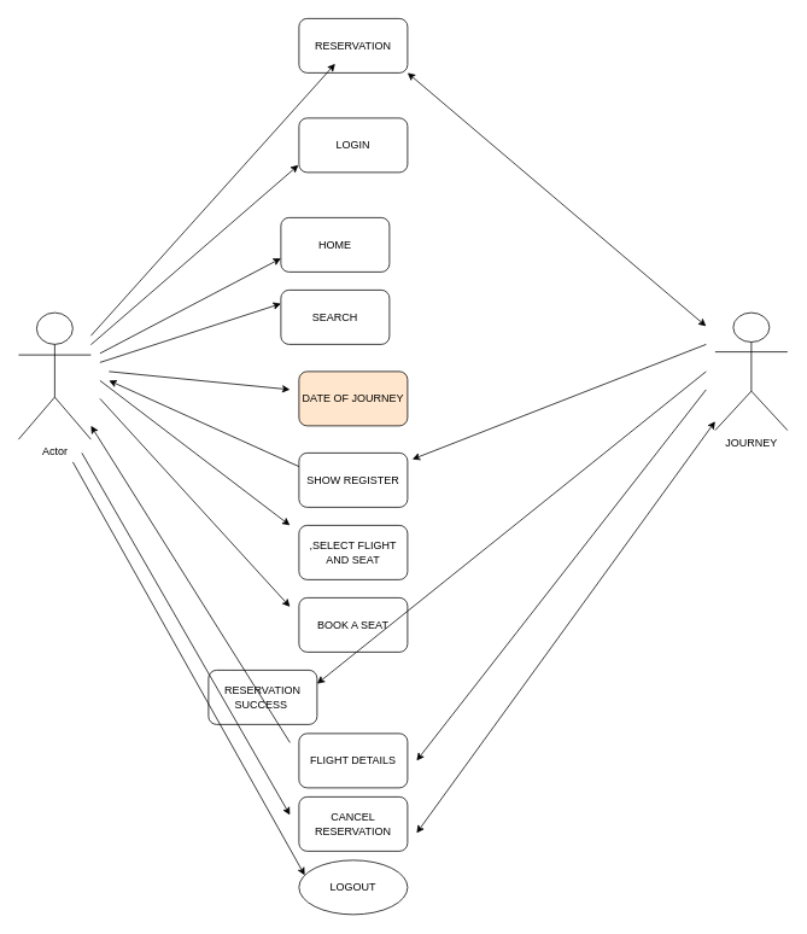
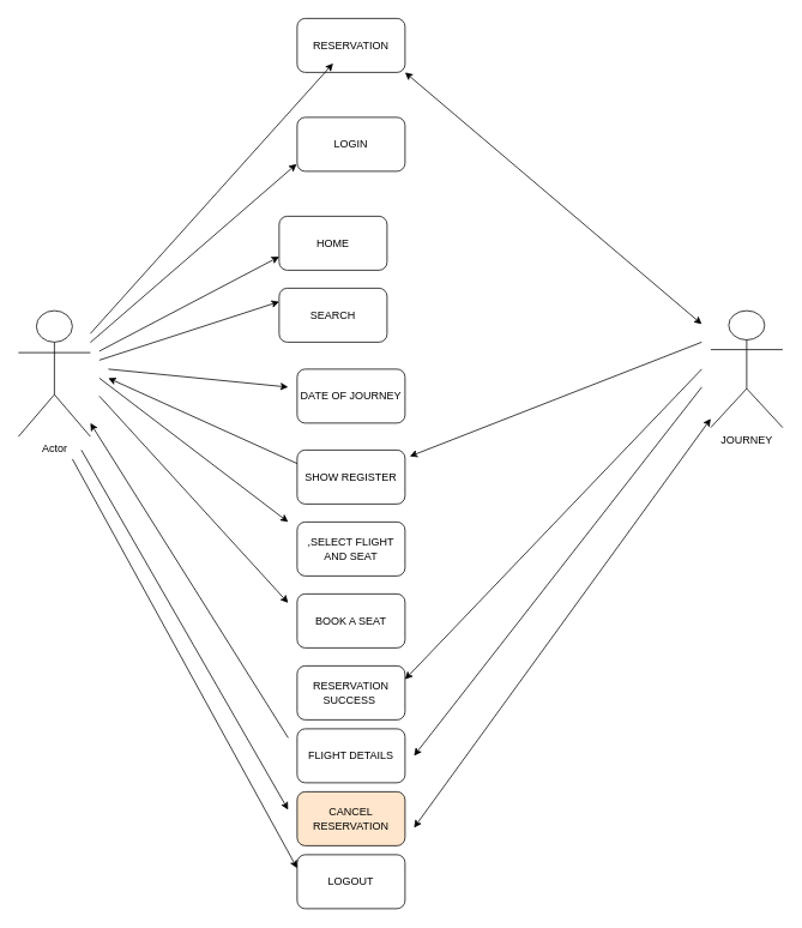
  <mxCell id="0" />
  <mxCell id="1" parent="0" />
  <mxCell id="2" value="Actor" style="shape=umlActor;verticalLabelPosition=bottom;verticalAlign=top;html=1;outlineConnect=0;" vertex="1" parent="1"><mxGeometry x="20" y="345" width="80" height="140" as="geometry" /></mxCell>
  <mxCell id="3" value="RESERVATION" style="rounded=1;whiteSpace=wrap;html=1;" vertex="1" parent="1"><mxGeometry x="330" y="20" width="120" height="60" as="geometry" /></mxCell>
  <mxCell id="4" value="LOGIN" style="text;html=1;strokeColor=none;fillColor=none;align=center;verticalAlign=middle;whiteSpace=wrap;rounded=0;" vertex="1" parent="1"><mxGeometry x="360" y="145" width="60" height="30" as="geometry" /></mxCell>
  <mxCell id="5" value="LOGIN" style="text;html=1;strokeColor=none;fillColor=none;align=center;verticalAlign=middle;whiteSpace=wrap;rounded=0;" vertex="1" parent="1"><mxGeometry x="360" y="140" width="60" height="30" as="geometry" /></mxCell>
  <mxCell id="6" value="LOGIN" style="rounded=1;whiteSpace=wrap;html=1;" vertex="1" parent="1"><mxGeometry x="330" y="130" width="120" height="60" as="geometry" /></mxCell>
  <mxCell id="7" value="HOME" style="rounded=1;whiteSpace=wrap;html=1;" vertex="1" parent="1"><mxGeometry x="310" y="240" width="120" height="60" as="geometry" /></mxCell>
  <mxCell id="8" value="JOURNEY" style="shape=umlActor;verticalLabelPosition=bottom;verticalAlign=top;html=1;outlineConnect=0;" vertex="1" parent="1"><mxGeometry x="790" y="345" width="80" height="130" as="geometry" /></mxCell>
  <mxCell id="9" value="SEARCH" style="rounded=1;whiteSpace=wrap;html=1;" vertex="1" parent="1"><mxGeometry x="310" y="320" width="120" height="60" as="geometry" /></mxCell>
- <mxCell id="10" value="DATE OF JOURNEY" style="rounded=1;whiteSpace=wrap;html=1;fillColor=#ffe6cc;" vertex="1" parent="1"><mxGeometry x="330" y="410" width="120" height="60" as="geometry" /></mxCell>
+ <mxCell id="10" value="DATE OF JOURNEY" style="rounded=1;whiteSpace=wrap;html=1;" vertex="1" parent="1"><mxGeometry x="330" y="410" width="120" height="60" as="geometry" /></mxCell>
  <mxCell id="11" value="SHOW REGISTER" style="rounded=1;whiteSpace=wrap;html=1;" vertex="1" parent="1"><mxGeometry x="330" y="500" width="120" height="60" as="geometry" /></mxCell>
  <mxCell id="12" value=",SELECT FLIGHT AND SEAT" style="rounded=1;whiteSpace=wrap;html=1;" vertex="1" parent="1"><mxGeometry x="330" y="580" width="120" height="60" as="geometry" /></mxCell>
  <mxCell id="13" value="BOOK A SEAT" style="rounded=1;whiteSpace=wrap;html=1;" vertex="1" parent="1"><mxGeometry x="330" y="660" width="120" height="60" as="geometry" /></mxCell>
- <mxCell id="14" value="RESERVATION SUCCESS&amp;nbsp;" style="rounded=1;whiteSpace=wrap;html=1;" vertex="1" parent="1"><mxGeometry x="230" y="740" width="120" height="60" as="geometry" /></mxCell>
- <mxCell id="15" value="CANCEL RESERVATION" style="rounded=1;whiteSpace=wrap;html=1;" vertex="1" parent="1"><mxGeometry x="330" y="880" width="120" height="60" as="geometry" /></mxCell>
+ <mxCell id="14" value="RESERVATION SUCCESS&amp;nbsp;" style="rounded=1;whiteSpace=wrap;html=1;" vertex="1" parent="1"><mxGeometry x="330" y="740" width="120" height="60" as="geometry" /></mxCell>
+ <mxCell id="15" value="CANCEL RESERVATION" style="rounded=1;whiteSpace=wrap;html=1;fillColor=#ffe6cc;" vertex="1" parent="1"><mxGeometry x="330" y="880" width="120" height="60" as="geometry" /></mxCell>
  <mxCell id="16" value="FLIGHT DETAILS" style="rounded=1;whiteSpace=wrap;html=1;" vertex="1" parent="1"><mxGeometry x="330" y="810" width="120" height="60" as="geometry" /></mxCell>
- <mxCell id="17" value="LOGOUT" style="ellipse;whiteSpace=wrap;html=1;" vertex="1" parent="1"><mxGeometry x="330" y="950" width="120" height="60" as="geometry" /></mxCell>
+ <mxCell id="17" value="LOGOUT" style="rounded=1;whiteSpace=wrap;html=1;" vertex="1" parent="1"><mxGeometry x="330" y="950" width="120" height="60" as="geometry" /></mxCell>
  <mxCell id="18" value="" style="endArrow=classic;html=1;rounded=0;" edge="1" parent="1" source="2"><mxGeometry width="50" height="50" relative="1" as="geometry"><mxPoint x="320" y="120" as="sourcePoint" /><mxPoint x="370" y="70" as="targetPoint" /></mxGeometry></mxCell>
  <mxCell id="19" value="" style="endArrow=classic;html=1;rounded=0;entryX=-0.005;entryY=0.865;entryDx=0;entryDy=0;entryPerimeter=0;" edge="1" parent="1" source="2" target="6"><mxGeometry width="50" height="50" relative="1" as="geometry"><mxPoint x="460" y="280" as="sourcePoint" /><mxPoint x="190" y="380" as="targetPoint" /></mxGeometry></mxCell>
  <mxCell id="20" value="" style="endArrow=classic;startArrow=classic;html=1;rounded=0;entryX=1;entryY=1;entryDx=0;entryDy=0;" edge="1" parent="1" target="3"><mxGeometry width="50" height="50" relative="1" as="geometry"><mxPoint x="780" y="360" as="sourcePoint" /><mxPoint x="480" y="100" as="targetPoint" /></mxGeometry></mxCell>
  <mxCell id="21" value="" style="endArrow=classic;html=1;rounded=0;entryX=0;entryY=0.75;entryDx=0;entryDy=0;" edge="1" parent="1" target="7"><mxGeometry width="50" height="50" relative="1" as="geometry"><mxPoint x="110" y="390" as="sourcePoint" /><mxPoint x="510" y="260" as="targetPoint" /></mxGeometry></mxCell>
  <mxCell id="22" value="" style="endArrow=classic;html=1;rounded=0;entryX=0;entryY=0.25;entryDx=0;entryDy=0;" edge="1" parent="1" target="9"><mxGeometry width="50" height="50" relative="1" as="geometry"><mxPoint x="110" y="400" as="sourcePoint" /><mxPoint x="510" y="320" as="targetPoint" /></mxGeometry></mxCell>
  <mxCell id="23" value="" style="endArrow=classic;html=1;rounded=0;entryX=1.044;entryY=0.117;entryDx=0;entryDy=0;entryPerimeter=0;" edge="1" parent="1" target="11"><mxGeometry width="50" height="50" relative="1" as="geometry"><mxPoint x="780" y="380" as="sourcePoint" /><mxPoint x="510" y="320" as="targetPoint" /><Array as="points" /></mxGeometry></mxCell>
  <mxCell id="24" value="" style="endArrow=classic;html=1;rounded=0;" edge="1" parent="1"><mxGeometry width="50" height="50" relative="1" as="geometry"><mxPoint x="110" y="420" as="sourcePoint" /><mxPoint x="320" y="580" as="targetPoint" /></mxGeometry></mxCell>
  <mxCell id="25" value="" style="endArrow=classic;html=1;rounded=0;" edge="1" parent="1"><mxGeometry width="50" height="50" relative="1" as="geometry"><mxPoint x="110" y="440" as="sourcePoint" /><mxPoint x="320" y="670" as="targetPoint" /></mxGeometry></mxCell>
  <mxCell id="26" value="" style="endArrow=classic;html=1;rounded=0;entryX=1;entryY=0.25;entryDx=0;entryDy=0;" edge="1" parent="1" target="14"><mxGeometry width="50" height="50" relative="1" as="geometry"><mxPoint x="780" y="410" as="sourcePoint" /><mxPoint x="510" y="730" as="targetPoint" /></mxGeometry></mxCell>
  <mxCell id="27" value="" style="endArrow=classic;html=1;rounded=0;" edge="1" parent="1"><mxGeometry width="50" height="50" relative="1" as="geometry"><mxPoint x="320" y="820" as="sourcePoint" /><mxPoint x="100" y="470" as="targetPoint" /></mxGeometry></mxCell>
  <mxCell id="28" value="" style="endArrow=classic;html=1;rounded=0;" edge="1" parent="1"><mxGeometry width="50" height="50" relative="1" as="geometry"><mxPoint x="780" y="430" as="sourcePoint" /><mxPoint x="460" y="840" as="targetPoint" /></mxGeometry></mxCell>
  <mxCell id="29" value="" style="endArrow=classic;html=1;rounded=0;" edge="1" parent="1"><mxGeometry width="50" height="50" relative="1" as="geometry"><mxPoint x="120" y="410" as="sourcePoint" /><mxPoint x="320" y="430" as="targetPoint" /></mxGeometry></mxCell>
  <mxCell id="30" value="" style="endArrow=classic;html=1;rounded=0;exitX=0;exitY=0.25;exitDx=0;exitDy=0;" edge="1" parent="1" source="11"><mxGeometry width="50" height="50" relative="1" as="geometry"><mxPoint x="470" y="500" as="sourcePoint" /><mxPoint x="120" y="420" as="targetPoint" /></mxGeometry></mxCell>
  <mxCell id="31" value="" style="endArrow=classic;startArrow=classic;html=1;rounded=0;" edge="1" parent="1" target="8"><mxGeometry width="50" height="50" relative="1" as="geometry"><mxPoint x="460" y="920" as="sourcePoint" /><mxPoint x="510" y="870" as="targetPoint" /></mxGeometry></mxCell>
  <mxCell id="32" value="" style="endArrow=classic;html=1;rounded=0;" edge="1" parent="1"><mxGeometry width="50" height="50" relative="1" as="geometry"><mxPoint x="90" y="500" as="sourcePoint" /><mxPoint x="320" y="900" as="targetPoint" /></mxGeometry></mxCell>
  <mxCell id="33" value="" style="endArrow=classic;html=1;rounded=0;entryX=0;entryY=0.25;entryDx=0;entryDy=0;" edge="1" parent="1" target="17"><mxGeometry width="50" height="50" relative="1" as="geometry"><mxPoint x="80" y="510" as="sourcePoint" /><mxPoint x="520" y="760" as="targetPoint" /></mxGeometry></mxCell>
